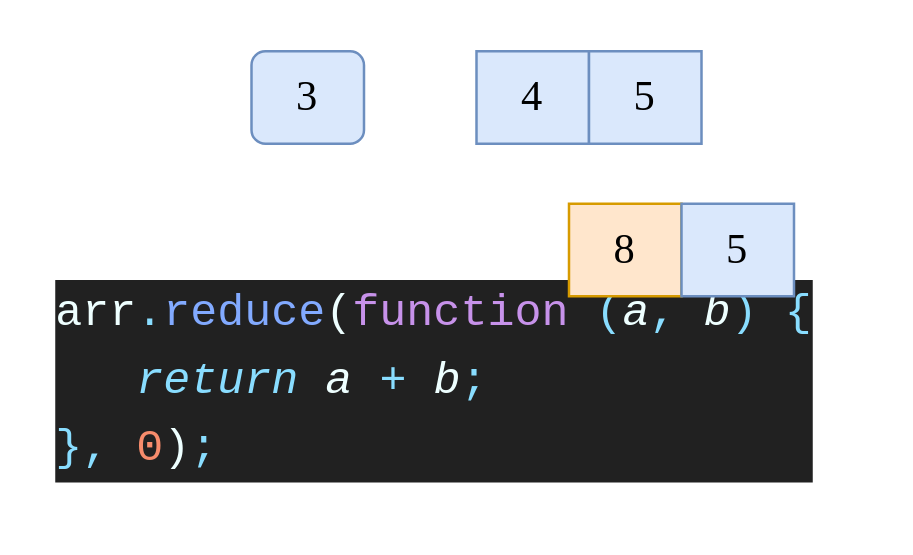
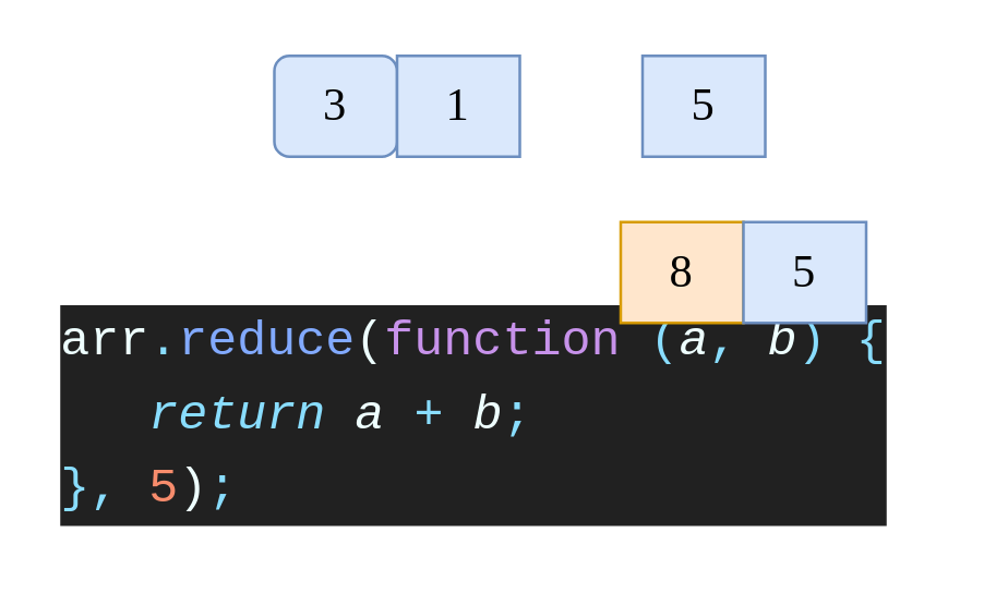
  <mxCell id="0" />
  <mxCell id="1" parent="0" />
  <mxCell id="2" value="3" style="whiteSpace=wrap;html=1;fillColor=#dae8fc;strokeColor=#6c8ebf;fontFamily=Roboto Mono;fontSize=17;rounded=1;" vertex="1" parent="1"><mxGeometry x="100" y="20" width="45" height="37" as="geometry" /></mxCell>
- <mxCell id="4" value="4" style="rounded=0;whiteSpace=wrap;html=1;fillColor=#dae8fc;strokeColor=#6c8ebf;fontFamily=Roboto Mono;fontSize=17;" vertex="1" parent="1"><mxGeometry x="190" y="20" width="45" height="37" as="geometry" /></mxCell>
+ <mxCell id="3" value="1" style="rounded=0;whiteSpace=wrap;html=1;fillColor=#dae8fc;strokeColor=#6c8ebf;fontFamily=Roboto Mono;fontSize=17;" vertex="1" parent="1"><mxGeometry x="145" y="20" width="45" height="37" as="geometry" /></mxCell>
  <mxCell id="5" value="5" style="rounded=0;whiteSpace=wrap;html=1;fillColor=#dae8fc;strokeColor=#6c8ebf;fontFamily=Roboto Mono;fontSize=17;" vertex="1" parent="1"><mxGeometry x="235" y="20" width="45" height="37" as="geometry" /></mxCell>
- <mxCell id="6" value="&lt;div style=&quot;color: rgb(238 , 255 , 255) ; background-color: rgb(33 , 33 , 33) ; font-family: &amp;#34;roboto mono&amp;#34; , &amp;#34;menlo&amp;#34; , &amp;#34;monaco&amp;#34; , &amp;#34;courier new&amp;#34; , monospace , &amp;#34;menlo&amp;#34; , &amp;#34;monaco&amp;#34; , &amp;#34;courier new&amp;#34; , monospace ; font-weight: normal ; font-size: 18px ; line-height: 27px&quot;&gt;&lt;div&gt;&lt;span style=&quot;color: #eeffff&quot;&gt;arr&lt;/span&gt;&lt;span style=&quot;color: #89ddff&quot;&gt;.&lt;/span&gt;&lt;span style=&quot;color: #82aaff&quot;&gt;reduce&lt;/span&gt;&lt;span style=&quot;color: #eeffff&quot;&gt;(&lt;/span&gt;&lt;span style=&quot;color: #c792ea&quot;&gt;function&lt;/span&gt;&lt;span style=&quot;color: #eeffff&quot;&gt; &lt;/span&gt;&lt;span style=&quot;color: #89ddff&quot;&gt;(&lt;/span&gt;&lt;span style=&quot;color: #eeffff ; font-style: italic&quot;&gt;a&lt;/span&gt;&lt;span style=&quot;color: #89ddff&quot;&gt;,&lt;/span&gt;&lt;span style=&quot;color: #eeffff&quot;&gt; &lt;/span&gt;&lt;span style=&quot;color: #eeffff ; font-style: italic&quot;&gt;b&lt;/span&gt;&lt;span style=&quot;color: #89ddff&quot;&gt;)&lt;/span&gt;&lt;span style=&quot;color: #eeffff&quot;&gt; &lt;/span&gt;&lt;span style=&quot;color: #89ddff&quot;&gt;{&lt;/span&gt;&lt;/div&gt;&lt;div&gt;&lt;span style=&quot;color: #f07178&quot;&gt;&lt;/span&gt;&lt;span style=&quot;color: #89ddff ; font-style: italic&quot;&gt;&amp;nbsp; &amp;nbsp;return&lt;/span&gt;&lt;span style=&quot;color: #f07178&quot;&gt; &lt;/span&gt;&lt;span style=&quot;color: #eeffff ; font-style: italic&quot;&gt;a&lt;/span&gt;&lt;span style=&quot;color: #f07178&quot;&gt; &lt;/span&gt;&lt;span style=&quot;color: #89ddff&quot;&gt;+&lt;/span&gt;&lt;span style=&quot;color: #f07178&quot;&gt; &lt;/span&gt;&lt;span style=&quot;color: #eeffff ; font-style: italic&quot;&gt;b&lt;/span&gt;&lt;span style=&quot;color: #89ddff&quot;&gt;;&lt;/span&gt;&lt;/div&gt;&lt;div&gt;&lt;span style=&quot;color: #89ddff&quot;&gt;},&lt;/span&gt;&lt;span style=&quot;color: #eeffff&quot;&gt; &lt;/span&gt;&lt;span style=&quot;color: #f78c6c&quot;&gt;0&lt;/span&gt;&lt;span style=&quot;color: #eeffff&quot;&gt;)&lt;/span&gt;&lt;span style=&quot;color: #89ddff&quot;&gt;;&lt;/span&gt;&lt;/div&gt;&lt;/div&gt;" style="text;whiteSpace=wrap;html=1;" vertex="1" parent="1"><mxGeometry x="20.004" y="105" width="322" height="95" as="geometry" /></mxCell>
+ <mxCell id="6" value="&lt;div style=&quot;color: rgb(238 , 255 , 255) ; background-color: rgb(33 , 33 , 33) ; font-family: &amp;#34;roboto mono&amp;#34; , &amp;#34;menlo&amp;#34; , &amp;#34;monaco&amp;#34; , &amp;#34;courier new&amp;#34; , monospace , &amp;#34;menlo&amp;#34; , &amp;#34;monaco&amp;#34; , &amp;#34;courier new&amp;#34; , monospace ; font-weight: normal ; font-size: 18px ; line-height: 27px&quot;&gt;&lt;div&gt;&lt;span style=&quot;color: #eeffff&quot;&gt;arr&lt;/span&gt;&lt;span style=&quot;color: #89ddff&quot;&gt;.&lt;/span&gt;&lt;span style=&quot;color: #82aaff&quot;&gt;reduce&lt;/span&gt;&lt;span style=&quot;color: #eeffff&quot;&gt;(&lt;/span&gt;&lt;span style=&quot;color: #c792ea&quot;&gt;function&lt;/span&gt;&lt;span style=&quot;color: #eeffff&quot;&gt; &lt;/span&gt;&lt;span style=&quot;color: #89ddff&quot;&gt;(&lt;/span&gt;&lt;span style=&quot;color: #eeffff ; font-style: italic&quot;&gt;a&lt;/span&gt;&lt;span style=&quot;color: #89ddff&quot;&gt;,&lt;/span&gt;&lt;span style=&quot;color: #eeffff&quot;&gt; &lt;/span&gt;&lt;span style=&quot;color: #eeffff ; font-style: italic&quot;&gt;b&lt;/span&gt;&lt;span style=&quot;color: #89ddff&quot;&gt;)&lt;/span&gt;&lt;span style=&quot;color: #eeffff&quot;&gt; &lt;/span&gt;&lt;span style=&quot;color: #89ddff&quot;&gt;{&lt;/span&gt;&lt;/div&gt;&lt;div&gt;&lt;span style=&quot;color: #f07178&quot;&gt;&lt;/span&gt;&lt;span style=&quot;color: #89ddff ; font-style: italic&quot;&gt;&amp;nbsp; &amp;nbsp;return&lt;/span&gt;&lt;span style=&quot;color: #f07178&quot;&gt; &lt;/span&gt;&lt;span style=&quot;color: #eeffff ; font-style: italic&quot;&gt;a&lt;/span&gt;&lt;span style=&quot;color: #f07178&quot;&gt; &lt;/span&gt;&lt;span style=&quot;color: #89ddff&quot;&gt;+&lt;/span&gt;&lt;span style=&quot;color: #f07178&quot;&gt; &lt;/span&gt;&lt;span style=&quot;color: #eeffff ; font-style: italic&quot;&gt;b&lt;/span&gt;&lt;span style=&quot;color: #89ddff&quot;&gt;;&lt;/span&gt;&lt;/div&gt;&lt;div&gt;&lt;span style=&quot;color: #89ddff&quot;&gt;},&lt;/span&gt;&lt;span style=&quot;color: #eeffff&quot;&gt; &lt;/span&gt;&lt;span style=&quot;color: #f78c6c&quot;&gt;5&lt;/span&gt;&lt;span style=&quot;color: #eeffff&quot;&gt;)&lt;/span&gt;&lt;span style=&quot;color: #89ddff&quot;&gt;;&lt;/span&gt;&lt;/div&gt;&lt;/div&gt;" style="text;whiteSpace=wrap;html=1;" vertex="1" parent="1"><mxGeometry x="20.004" y="105" width="322" height="95" as="geometry" /></mxCell>
  <mxCell id="7" value="8" style="rounded=0;whiteSpace=wrap;html=1;fillColor=#ffe6cc;strokeColor=#d79b00;fontFamily=Roboto Mono;fontSize=17;" vertex="1" parent="1"><mxGeometry x="227" y="81" width="45" height="37" as="geometry" /></mxCell>
  <mxCell id="8" value="5" style="rounded=0;whiteSpace=wrap;html=1;fillColor=#dae8fc;strokeColor=#6c8ebf;fontFamily=Roboto Mono;fontSize=17;" vertex="1" parent="1"><mxGeometry x="272" y="81" width="45" height="37" as="geometry" /></mxCell>
